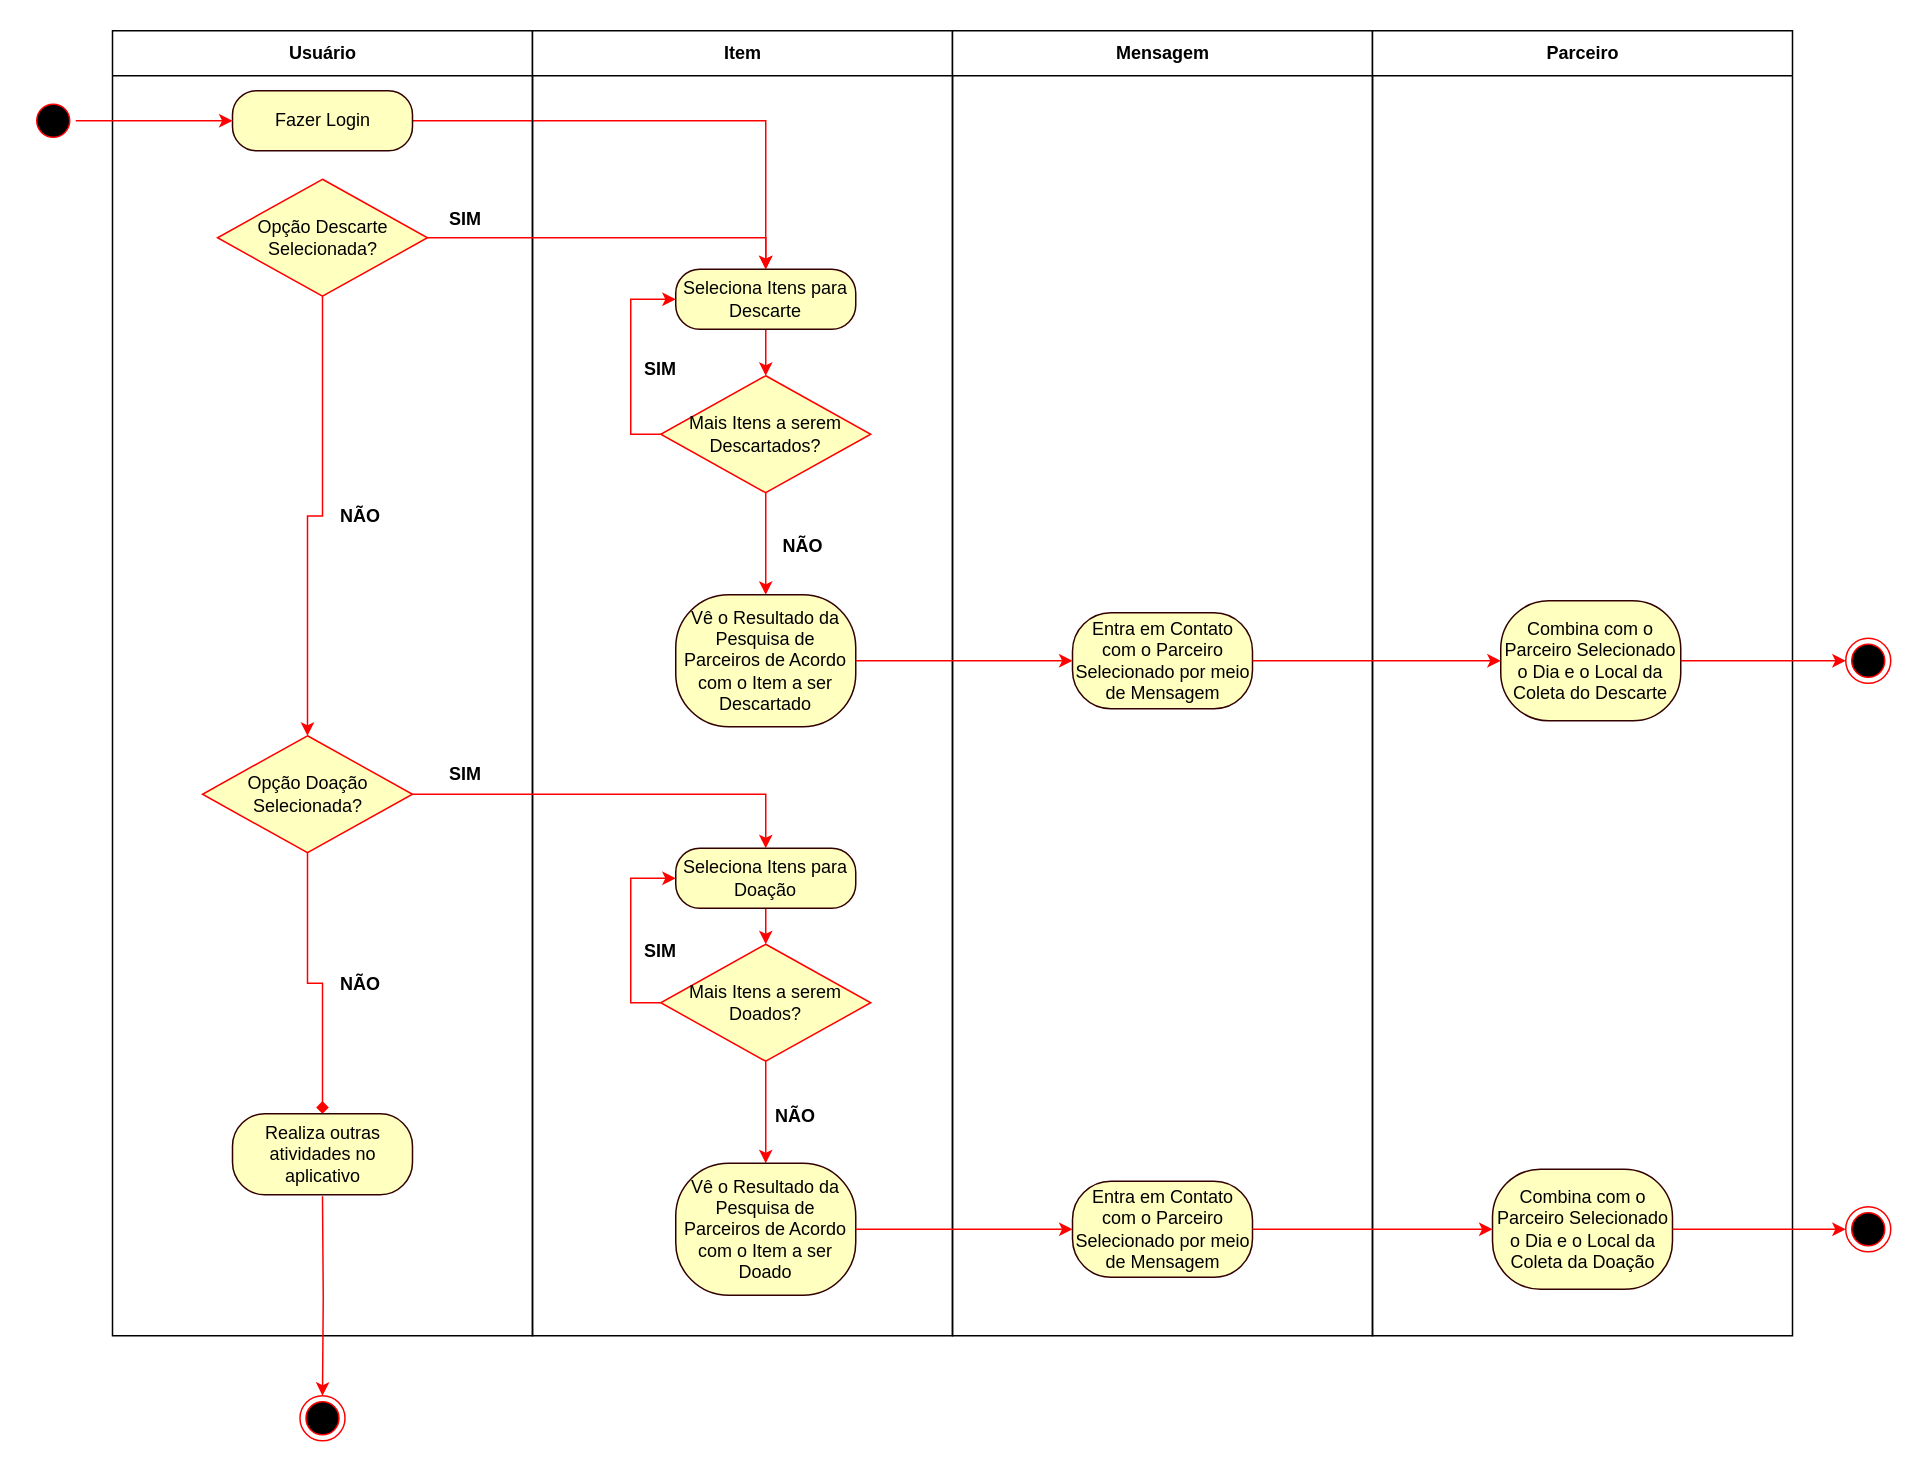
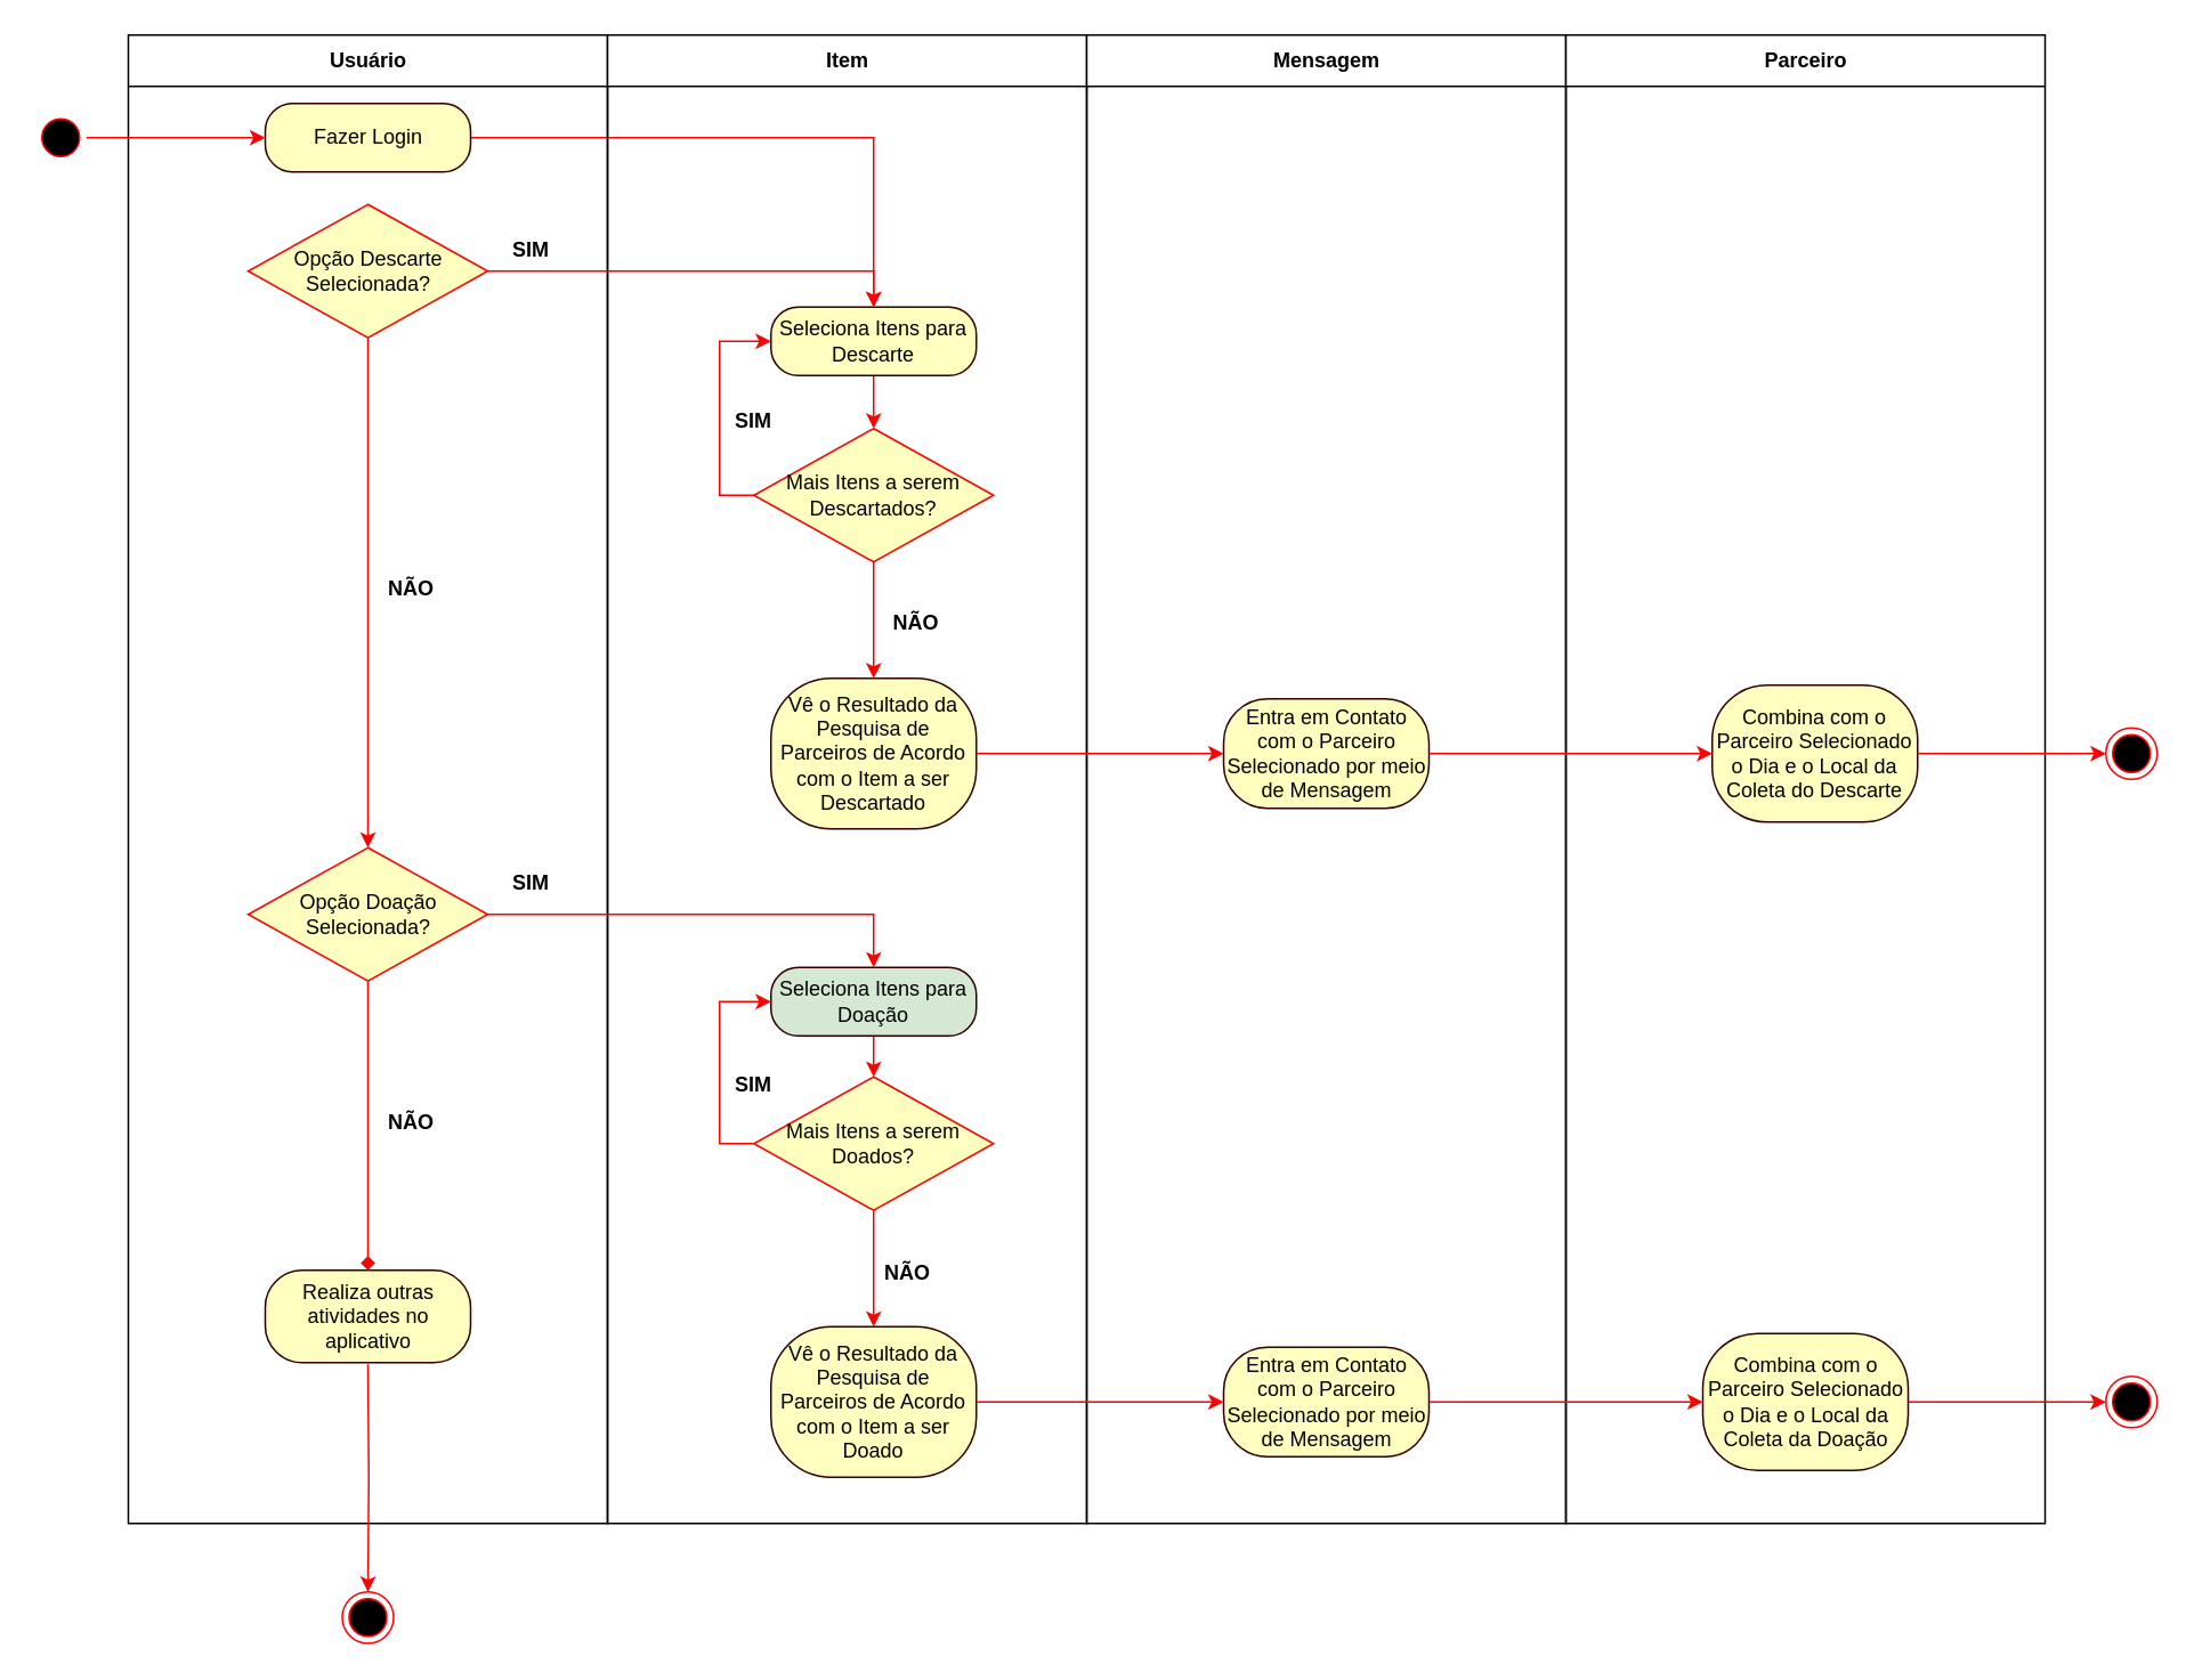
  <mxCell id="0" />
  <mxCell id="1" parent="0" />
  <mxCell id="2" value="Usuário" style="swimlane;whiteSpace=wrap;startSize=30;" parent="1" vertex="1"><mxGeometry x="74.5" y="20" width="280" height="870" as="geometry" /></mxCell>
  <mxCell id="3" style="edgeStyle=orthogonalEdgeStyle;rounded=0;orthogonalLoop=1;jettySize=auto;html=1;strokeColor=#FF0000;" edge="1" parent="2" source="4" target="14"><mxGeometry relative="1" as="geometry" /></mxCell>
  <mxCell id="4" value="Fazer Login" style="rounded=1;whiteSpace=wrap;html=1;arcSize=40;fontColor=#000000;fillColor=#ffffc0;strokeColor=#330000;" vertex="1" parent="2"><mxGeometry x="80" y="40" width="120" height="40" as="geometry" /></mxCell>
  <mxCell id="5" style="edgeStyle=orthogonalEdgeStyle;rounded=0;orthogonalLoop=1;jettySize=auto;html=1;entryX=0.5;entryY=0;entryDx=0;entryDy=0;strokeColor=#FF0000;" edge="1" parent="2" source="6" target="8"><mxGeometry relative="1" as="geometry" /></mxCell>
  <mxCell id="6" value="Opção Descarte Selecionada?" style="rhombus;whiteSpace=wrap;html=1;fillColor=#ffffc0;strokeColor=#ff0000;" vertex="1" parent="2"><mxGeometry x="70" y="99" width="140" height="78" as="geometry" /></mxCell>
  <mxCell id="7" style="edgeStyle=orthogonalEdgeStyle;rounded=0;orthogonalLoop=1;jettySize=auto;html=1;strokeColor=#FF0000;endArrow=diamond;" edge="1" parent="2" source="8" target="10"><mxGeometry relative="1" as="geometry"><mxPoint x="140.5" y="599" as="targetPoint" /></mxGeometry></mxCell>
- <mxCell id="8" value="Opção Doação Selecionada?" style="rhombus;whiteSpace=wrap;html=1;fillColor=#ffffc0;strokeColor=#ff0000;" vertex="1" parent="2"><mxGeometry x="60" y="470" width="140" height="78" as="geometry" /></mxCell>
+ <mxCell id="8" value="Opção Doação Selecionada?" style="rhombus;whiteSpace=wrap;html=1;fillColor=#ffffc0;strokeColor=#ff0000;" vertex="1" parent="2"><mxGeometry x="70" y="475" width="140" height="78" as="geometry" /></mxCell>
  <mxCell id="9" style="edgeStyle=orthogonalEdgeStyle;rounded=0;orthogonalLoop=1;jettySize=auto;html=1;strokeColor=#FF0000;" edge="1" parent="2" target="50"><mxGeometry relative="1" as="geometry"><mxPoint x="140.0" y="777" as="sourcePoint" /></mxGeometry></mxCell>
  <mxCell id="10" value="Realiza outras atividades no aplicativo" style="rounded=1;whiteSpace=wrap;html=1;arcSize=40;fontColor=#000000;fillColor=#ffffc0;strokeColor=#330000;" vertex="1" parent="2"><mxGeometry x="80" y="722" width="120" height="54" as="geometry" /></mxCell>
  <mxCell id="11" value="NÃO" style="text;align=center;fontStyle=1;verticalAlign=middle;spacingLeft=3;spacingRight=3;strokeColor=none;rotatable=0;points=[[0,0.5],[1,0.5]];portConstraint=eastwest;fillColor=none;" vertex="1" parent="2"><mxGeometry x="145.5" y="310" width="40" height="26" as="geometry" /></mxCell>
  <mxCell id="12" value="Item" style="swimlane;whiteSpace=wrap;startSize=30;" parent="1" vertex="1"><mxGeometry x="354.5" y="20" width="280" height="870" as="geometry" /></mxCell>
  <mxCell id="13" style="edgeStyle=orthogonalEdgeStyle;rounded=0;orthogonalLoop=1;jettySize=auto;html=1;entryX=0.5;entryY=0;entryDx=0;entryDy=0;strokeColor=#FF0000;" edge="1" parent="12" source="14" target="17"><mxGeometry relative="1" as="geometry" /></mxCell>
  <mxCell id="14" value="Seleciona Itens para Descarte" style="rounded=1;whiteSpace=wrap;html=1;arcSize=40;fontColor=#000000;fillColor=#ffffc0;strokeColor=#330000;" vertex="1" parent="12"><mxGeometry x="95.5" y="159" width="120" height="40" as="geometry" /></mxCell>
  <mxCell id="15" style="edgeStyle=orthogonalEdgeStyle;rounded=0;orthogonalLoop=1;jettySize=auto;html=1;entryX=0;entryY=0.5;entryDx=0;entryDy=0;exitX=0;exitY=0.5;exitDx=0;exitDy=0;strokeColor=#FF0000;" edge="1" parent="12" source="17" target="14"><mxGeometry relative="1" as="geometry" /></mxCell>
  <mxCell id="16" style="edgeStyle=orthogonalEdgeStyle;rounded=0;orthogonalLoop=1;jettySize=auto;html=1;entryX=0.5;entryY=0;entryDx=0;entryDy=0;strokeColor=#FF0000;" edge="1" parent="12" source="17" target="18"><mxGeometry relative="1" as="geometry" /></mxCell>
  <mxCell id="17" value="Mais Itens a serem Descartados?" style="rhombus;whiteSpace=wrap;html=1;fillColor=#ffffc0;strokeColor=#ff0000;" vertex="1" parent="12"><mxGeometry x="85.5" y="230" width="140" height="78" as="geometry" /></mxCell>
  <mxCell id="18" value="Vê o Resultado da Pesquisa de Parceiros de Acordo com o Item a ser Descartado" style="rounded=1;whiteSpace=wrap;html=1;arcSize=40;fontColor=#000000;fillColor=#ffffc0;strokeColor=#330000;" vertex="1" parent="12"><mxGeometry x="95.5" y="376" width="120" height="88" as="geometry" /></mxCell>
  <mxCell id="19" value="SIM" style="text;align=center;fontStyle=1;verticalAlign=middle;spacingLeft=3;spacingRight=3;strokeColor=none;rotatable=0;points=[[0,0.5],[1,0.5]];portConstraint=eastwest;fillColor=none;" vertex="1" parent="12"><mxGeometry x="65.5" y="600" width="40" height="26" as="geometry" /></mxCell>
  <mxCell id="20" value="SIM" style="text;align=center;fontStyle=1;verticalAlign=middle;spacingLeft=3;spacingRight=3;strokeColor=none;rotatable=0;points=[[0,0.5],[1,0.5]];portConstraint=eastwest;fillColor=none;" vertex="1" parent="12"><mxGeometry x="65.5" y="212" width="40" height="26" as="geometry" /></mxCell>
  <mxCell id="21" value="NÃO" style="text;align=center;fontStyle=1;verticalAlign=middle;spacingLeft=3;spacingRight=3;strokeColor=none;rotatable=0;points=[[0,0.5],[1,0.5]];portConstraint=eastwest;fillColor=none;" vertex="1" parent="12"><mxGeometry x="160.5" y="330" width="40" height="26" as="geometry" /></mxCell>
  <mxCell id="22" value="NÃO" style="text;align=center;fontStyle=1;verticalAlign=middle;spacingLeft=3;spacingRight=3;strokeColor=none;rotatable=0;points=[[0,0.5],[1,0.5]];portConstraint=eastwest;fillColor=none;" vertex="1" parent="12"><mxGeometry x="155.5" y="710" width="40" height="26" as="geometry" /></mxCell>
  <mxCell id="23" value="Mensagem" style="swimlane;whiteSpace=wrap;startSize=30;" parent="1" vertex="1"><mxGeometry x="634.5" y="20" width="280" height="870" as="geometry" /></mxCell>
  <mxCell id="24" value="Entra em Contato com o Parceiro Selecionado por meio de Mensagem" style="rounded=1;whiteSpace=wrap;html=1;arcSize=40;fontColor=#000000;fillColor=#ffffc0;strokeColor=#330000;" vertex="1" parent="23"><mxGeometry x="80" y="388" width="120" height="64" as="geometry" /></mxCell>
  <mxCell id="25" value="Entra em Contato com o Parceiro Selecionado por meio de Mensagem" style="rounded=1;whiteSpace=wrap;html=1;arcSize=40;fontColor=#000000;fillColor=#ffffc0;strokeColor=#330000;" vertex="1" parent="23"><mxGeometry x="80" y="767" width="120" height="64" as="geometry" /></mxCell>
  <mxCell id="26" value="Parceiro" style="swimlane;whiteSpace=wrap;startSize=30;" vertex="1" parent="1"><mxGeometry x="914.5" y="20" width="280" height="870" as="geometry" /></mxCell>
  <mxCell id="27" value="Combina com o Parceiro Selecionado o Dia e o Local da Coleta do Descarte" style="rounded=1;whiteSpace=wrap;html=1;arcSize=40;fontColor=#000000;fillColor=#ffffc0;strokeColor=#330000;" vertex="1" parent="26"><mxGeometry x="85.5" y="380" width="120" height="80" as="geometry" /></mxCell>
  <mxCell id="28" value="Combina com o Parceiro Selecionado o Dia e o Local da Coleta da Doação" style="rounded=1;whiteSpace=wrap;html=1;arcSize=40;fontColor=#000000;fillColor=#ffffc0;strokeColor=#330000;" vertex="1" parent="26"><mxGeometry x="80" y="759" width="120" height="80" as="geometry" /></mxCell>
  <mxCell id="29" value="" style="ellipse;shape=endState;fillColor=#000000;strokeColor=#ff0000" vertex="1" parent="1"><mxGeometry x="1230" y="425" width="30" height="30" as="geometry" /></mxCell>
  <mxCell id="30" value="" style="ellipse;shape=startState;fillColor=#000000;strokeColor=#ff0000;" parent="1" vertex="1"><mxGeometry x="20" y="65" width="30" height="30" as="geometry" /></mxCell>
  <mxCell id="31" style="edgeStyle=orthogonalEdgeStyle;rounded=0;orthogonalLoop=1;jettySize=auto;html=1;strokeColor=#FF0000;" edge="1" parent="1" source="30" target="4"><mxGeometry relative="1" as="geometry" /></mxCell>
  <mxCell id="32" style="edgeStyle=orthogonalEdgeStyle;rounded=0;orthogonalLoop=1;jettySize=auto;html=1;exitX=1;exitY=0.5;exitDx=0;exitDy=0;strokeColor=#FF0000;" edge="1" parent="1" source="18" target="24"><mxGeometry relative="1" as="geometry" /></mxCell>
  <mxCell id="33" style="edgeStyle=orthogonalEdgeStyle;rounded=0;orthogonalLoop=1;jettySize=auto;html=1;entryX=0.5;entryY=0;entryDx=0;entryDy=0;strokeColor=#FF0000;" edge="1" parent="1" source="6" target="14"><mxGeometry relative="1" as="geometry" /></mxCell>
  <mxCell id="34" style="edgeStyle=orthogonalEdgeStyle;rounded=0;orthogonalLoop=1;jettySize=auto;html=1;entryX=0;entryY=0.5;entryDx=0;entryDy=0;strokeColor=#FF0000;" edge="1" parent="1" source="24" target="27"><mxGeometry relative="1" as="geometry" /></mxCell>
  <mxCell id="35" style="edgeStyle=orthogonalEdgeStyle;rounded=0;orthogonalLoop=1;jettySize=auto;html=1;strokeColor=#FF0000;" edge="1" parent="1" source="27" target="29"><mxGeometry relative="1" as="geometry" /></mxCell>
  <mxCell id="36" style="edgeStyle=orthogonalEdgeStyle;rounded=0;orthogonalLoop=1;jettySize=auto;html=1;entryX=0.5;entryY=0;entryDx=0;entryDy=0;strokeColor=#FF0000;" edge="1" parent="1" source="37" target="40"><mxGeometry relative="1" as="geometry" /></mxCell>
- <mxCell id="37" value="Seleciona Itens para Doação" style="rounded=1;whiteSpace=wrap;html=1;arcSize=40;fontColor=#000000;fillColor=#ffffc0;strokeColor=#330000;" vertex="1" parent="1"><mxGeometry x="450" y="565" width="120" height="40" as="geometry" /></mxCell>
+ <mxCell id="37" value="Seleciona Itens para Doação" style="rounded=1;whiteSpace=wrap;html=1;arcSize=40;fontColor=#000000;fillColor=#d5e8d4;strokeColor=#330000;" vertex="1" parent="1"><mxGeometry x="450" y="565" width="120" height="40" as="geometry" /></mxCell>
  <mxCell id="38" style="edgeStyle=orthogonalEdgeStyle;rounded=0;orthogonalLoop=1;jettySize=auto;html=1;entryX=0;entryY=0.5;entryDx=0;entryDy=0;exitX=0;exitY=0.5;exitDx=0;exitDy=0;strokeColor=#FF0000;" edge="1" parent="1" source="40" target="37"><mxGeometry relative="1" as="geometry" /></mxCell>
  <mxCell id="39" style="edgeStyle=orthogonalEdgeStyle;rounded=0;orthogonalLoop=1;jettySize=auto;html=1;entryX=0.5;entryY=0;entryDx=0;entryDy=0;strokeColor=#FF0000;" edge="1" parent="1" source="40" target="41"><mxGeometry relative="1" as="geometry" /></mxCell>
  <mxCell id="40" value="Mais Itens a serem Doados?" style="rhombus;whiteSpace=wrap;html=1;fillColor=#ffffc0;strokeColor=#ff0000;" vertex="1" parent="1"><mxGeometry x="440" y="629" width="140" height="78" as="geometry" /></mxCell>
  <mxCell id="41" value="Vê o Resultado da Pesquisa de Parceiros de Acordo com o Item a ser Doado" style="rounded=1;whiteSpace=wrap;html=1;arcSize=40;fontColor=#000000;fillColor=#ffffc0;strokeColor=#330000;" vertex="1" parent="1"><mxGeometry x="450" y="775" width="120" height="88" as="geometry" /></mxCell>
  <mxCell id="42" value="" style="ellipse;shape=endState;fillColor=#000000;strokeColor=#ff0000" vertex="1" parent="1"><mxGeometry x="1230" y="804" width="30" height="30" as="geometry" /></mxCell>
  <mxCell id="43" style="edgeStyle=orthogonalEdgeStyle;rounded=0;orthogonalLoop=1;jettySize=auto;html=1;exitX=1;exitY=0.5;exitDx=0;exitDy=0;strokeColor=#FF0000;" edge="1" parent="1" source="41" target="25"><mxGeometry relative="1" as="geometry"><mxPoint x="714.5" y="819" as="targetPoint" /></mxGeometry></mxCell>
  <mxCell id="44" style="edgeStyle=orthogonalEdgeStyle;rounded=0;orthogonalLoop=1;jettySize=auto;html=1;entryX=0;entryY=0.5;entryDx=0;entryDy=0;strokeColor=#FF0000;" edge="1" parent="1" source="25" target="28"><mxGeometry relative="1" as="geometry"><mxPoint x="834.5" y="819" as="sourcePoint" /><mxPoint x="1000" y="819" as="targetPoint" /></mxGeometry></mxCell>
  <mxCell id="45" style="edgeStyle=orthogonalEdgeStyle;rounded=0;orthogonalLoop=1;jettySize=auto;html=1;strokeColor=#FF0000;exitX=1;exitY=0.5;exitDx=0;exitDy=0;" edge="1" parent="1" source="28" target="42"><mxGeometry relative="1" as="geometry"><mxPoint x="1120" y="819" as="sourcePoint" /></mxGeometry></mxCell>
  <mxCell id="46" style="edgeStyle=orthogonalEdgeStyle;rounded=0;orthogonalLoop=1;jettySize=auto;html=1;entryX=0.5;entryY=0;entryDx=0;entryDy=0;strokeColor=#FF0000;" edge="1" parent="1" source="8" target="37"><mxGeometry relative="1" as="geometry" /></mxCell>
  <mxCell id="47" value="SIM" style="text;align=center;fontStyle=1;verticalAlign=middle;spacingLeft=3;spacingRight=3;strokeColor=none;rotatable=0;points=[[0,0.5],[1,0.5]];portConstraint=eastwest;fillColor=none;" vertex="1" parent="1"><mxGeometry x="290" y="132" width="40" height="26" as="geometry" /></mxCell>
  <mxCell id="48" value="SIM" style="text;align=center;fontStyle=1;verticalAlign=middle;spacingLeft=3;spacingRight=3;strokeColor=none;rotatable=0;points=[[0,0.5],[1,0.5]];portConstraint=eastwest;fillColor=none;" vertex="1" parent="1"><mxGeometry x="290" y="502" width="40" height="26" as="geometry" /></mxCell>
  <mxCell id="49" value="NÃO" style="text;align=center;fontStyle=1;verticalAlign=middle;spacingLeft=3;spacingRight=3;strokeColor=none;rotatable=0;points=[[0,0.5],[1,0.5]];portConstraint=eastwest;fillColor=none;" vertex="1" parent="1"><mxGeometry x="220" y="642" width="40" height="26" as="geometry" /></mxCell>
  <mxCell id="50" value="" style="ellipse;html=1;shape=endState;fillColor=#000000;strokeColor=#ff0000;" vertex="1" parent="1"><mxGeometry x="199.5" y="930" width="30" height="30" as="geometry" /></mxCell>
